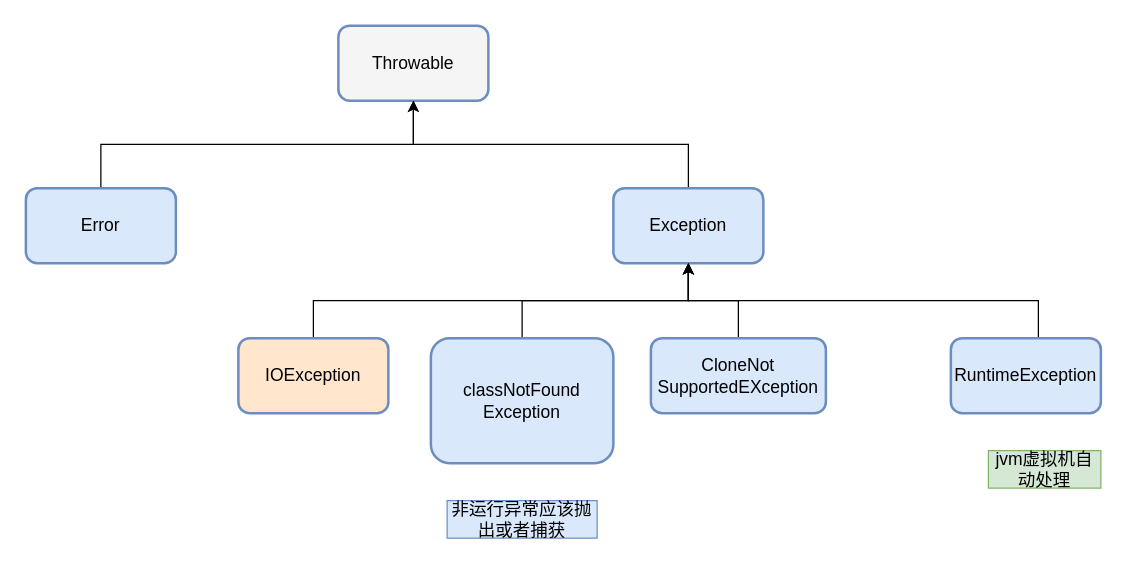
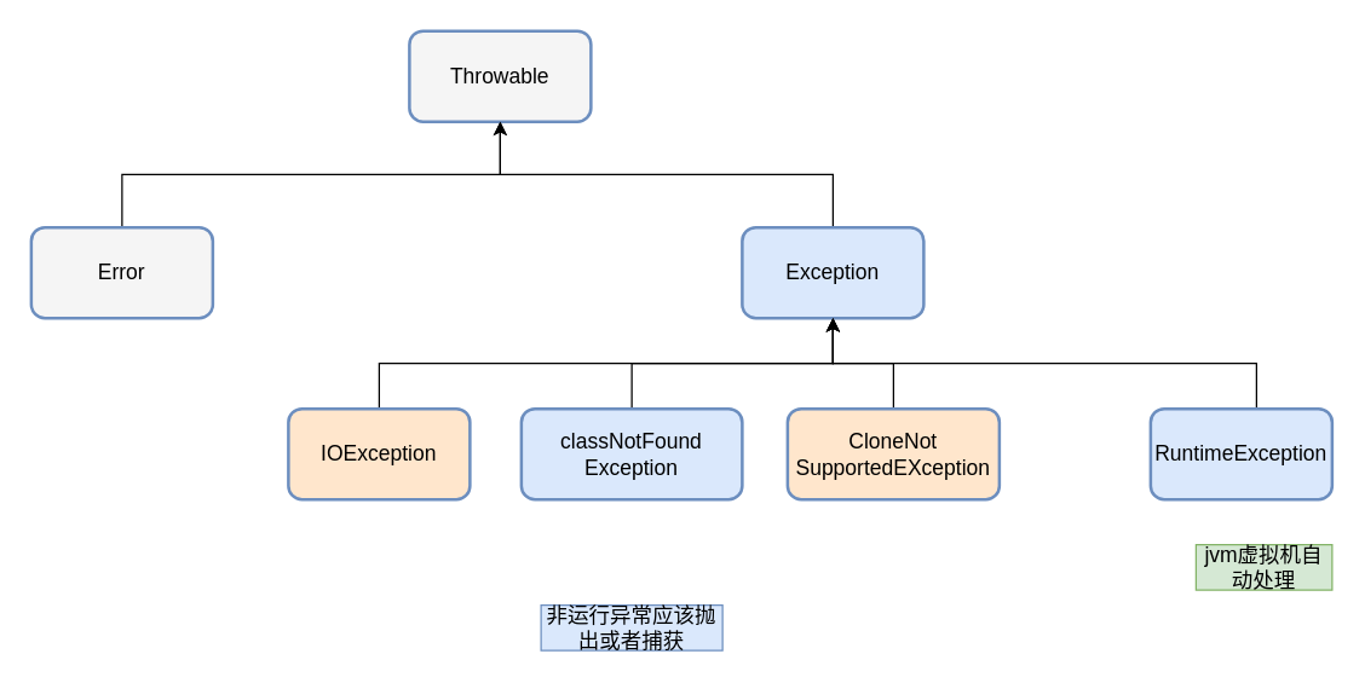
  <mxCell id="0" />
  <mxCell id="1" parent="0" />
  <mxCell id="2" value="Throwable" style="rounded=1;whiteSpace=wrap;html=1;strokeWidth=2;fontSize=14;fillColor=#f5f5f5;strokeColor=#6c8ebf;" vertex="1" parent="1"><mxGeometry x="270" y="20" width="120" height="60" as="geometry" /></mxCell>
  <mxCell id="3" style="edgeStyle=orthogonalEdgeStyle;rounded=0;orthogonalLoop=1;jettySize=auto;html=1;entryX=0.5;entryY=1;entryDx=0;entryDy=0;exitX=0.5;exitY=0;exitDx=0;exitDy=0;" edge="1" parent="1" source="4" target="2"><mxGeometry relative="1" as="geometry" /></mxCell>
- <mxCell id="4" value="Error" style="rounded=1;whiteSpace=wrap;html=1;strokeWidth=2;fontSize=14;fillColor=#dae8fc;strokeColor=#6c8ebf;" vertex="1" parent="1"><mxGeometry x="20" y="150" width="120" height="60" as="geometry" /></mxCell>
+ <mxCell id="4" value="Error" style="rounded=1;whiteSpace=wrap;html=1;strokeWidth=2;fontSize=14;fillColor=#f5f5f5;strokeColor=#6c8ebf;" vertex="1" parent="1"><mxGeometry x="20" y="150" width="120" height="60" as="geometry" /></mxCell>
  <mxCell id="5" style="edgeStyle=orthogonalEdgeStyle;rounded=0;orthogonalLoop=1;jettySize=auto;html=1;entryX=0.5;entryY=1;entryDx=0;entryDy=0;exitX=0.5;exitY=0;exitDx=0;exitDy=0;" edge="1" parent="1" source="6" target="2"><mxGeometry relative="1" as="geometry" /></mxCell>
  <mxCell id="6" value="Exception" style="rounded=1;whiteSpace=wrap;html=1;strokeWidth=2;fontSize=14;fillColor=#dae8fc;strokeColor=#6c8ebf;" vertex="1" parent="1"><mxGeometry x="490" y="150" width="120" height="60" as="geometry" /></mxCell>
  <mxCell id="7" style="edgeStyle=orthogonalEdgeStyle;rounded=0;orthogonalLoop=1;jettySize=auto;html=1;entryX=0.5;entryY=1;entryDx=0;entryDy=0;" edge="1" parent="1" source="8" target="6"><mxGeometry relative="1" as="geometry" /></mxCell>
- <mxCell id="8" value="classNotFound&lt;br&gt;Exception" style="rounded=1;whiteSpace=wrap;html=1;strokeWidth=2;fontSize=14;fillColor=#dae8fc;strokeColor=#6c8ebf;" vertex="1" parent="1"><mxGeometry x="344" y="270" width="146" height="100" as="geometry" /></mxCell>
+ <mxCell id="8" value="classNotFound&lt;br&gt;Exception" style="rounded=1;whiteSpace=wrap;html=1;strokeWidth=2;fontSize=14;fillColor=#dae8fc;strokeColor=#6c8ebf;" vertex="1" parent="1"><mxGeometry x="344" y="270" width="146" height="60" as="geometry" /></mxCell>
  <mxCell id="9" style="edgeStyle=orthogonalEdgeStyle;rounded=0;orthogonalLoop=1;jettySize=auto;html=1;entryX=0.5;entryY=1;entryDx=0;entryDy=0;" edge="1" parent="1" source="10" target="6"><mxGeometry relative="1" as="geometry"><Array as="points"><mxPoint x="830" y="240" /><mxPoint x="550" y="240" /></Array></mxGeometry></mxCell>
  <mxCell id="10" value="RuntimeException" style="rounded=1;whiteSpace=wrap;html=1;strokeWidth=2;fontSize=14;fillColor=#dae8fc;strokeColor=#6c8ebf;" vertex="1" parent="1"><mxGeometry x="760" y="270" width="120" height="60" as="geometry" /></mxCell>
  <mxCell id="11" style="edgeStyle=orthogonalEdgeStyle;rounded=0;orthogonalLoop=1;jettySize=auto;html=1;entryX=0.5;entryY=1;entryDx=0;entryDy=0;" edge="1" parent="1" source="12" target="6"><mxGeometry relative="1" as="geometry"><Array as="points"><mxPoint x="250" y="240" /><mxPoint x="550" y="240" /></Array></mxGeometry></mxCell>
  <mxCell id="12" value="IOException" style="rounded=1;whiteSpace=wrap;html=1;strokeWidth=2;fontSize=14;fillColor=#ffe6cc;strokeColor=#6c8ebf;" vertex="1" parent="1"><mxGeometry x="190" y="270" width="120" height="60" as="geometry" /></mxCell>
  <mxCell id="13" style="edgeStyle=orthogonalEdgeStyle;rounded=0;orthogonalLoop=1;jettySize=auto;html=1;entryX=0.5;entryY=1;entryDx=0;entryDy=0;" edge="1" parent="1" source="14" target="6"><mxGeometry relative="1" as="geometry" /></mxCell>
- <mxCell id="14" value="CloneNot&lt;br&gt;SupportedEXception" style="rounded=1;whiteSpace=wrap;html=1;strokeWidth=2;fontSize=14;fillColor=#dae8fc;strokeColor=#6c8ebf;" vertex="1" parent="1"><mxGeometry x="520" y="270" width="140" height="60" as="geometry" /></mxCell>
+ <mxCell id="14" value="CloneNot&lt;br&gt;SupportedEXception" style="rounded=1;whiteSpace=wrap;html=1;strokeWidth=2;fontSize=14;fillColor=#ffe6cc;strokeColor=#6c8ebf;" vertex="1" parent="1"><mxGeometry x="520" y="270" width="140" height="60" as="geometry" /></mxCell>
  <mxCell id="15" value="jvm虚拟机自动处理" style="text;html=1;strokeColor=#82b366;fillColor=#d5e8d4;align=center;verticalAlign=middle;whiteSpace=wrap;rounded=0;fontSize=14;" vertex="1" parent="1"><mxGeometry x="790" y="360" width="90" height="30" as="geometry" /></mxCell>
  <mxCell id="16" value="非运行异常应该抛出或者捕获" style="text;html=1;strokeColor=#6c8ebf;fillColor=#dae8fc;align=center;verticalAlign=middle;whiteSpace=wrap;rounded=0;fontSize=14;" vertex="1" parent="1"><mxGeometry x="357" y="400" width="120" height="30" as="geometry" /></mxCell>
